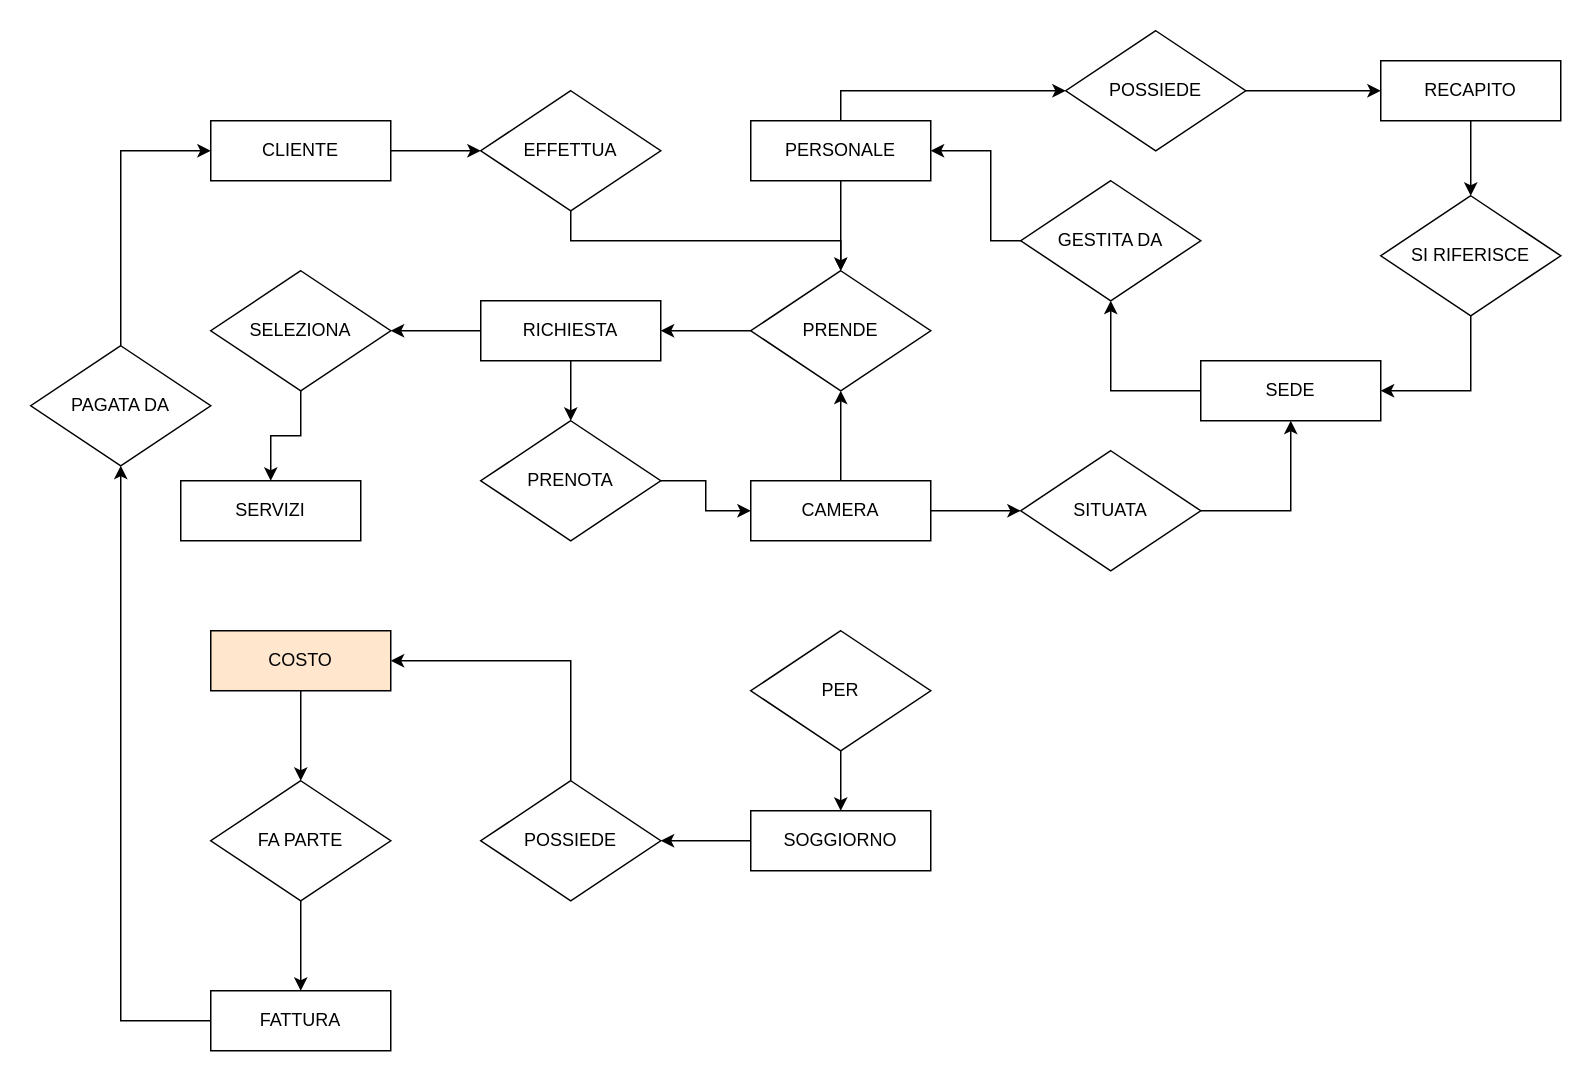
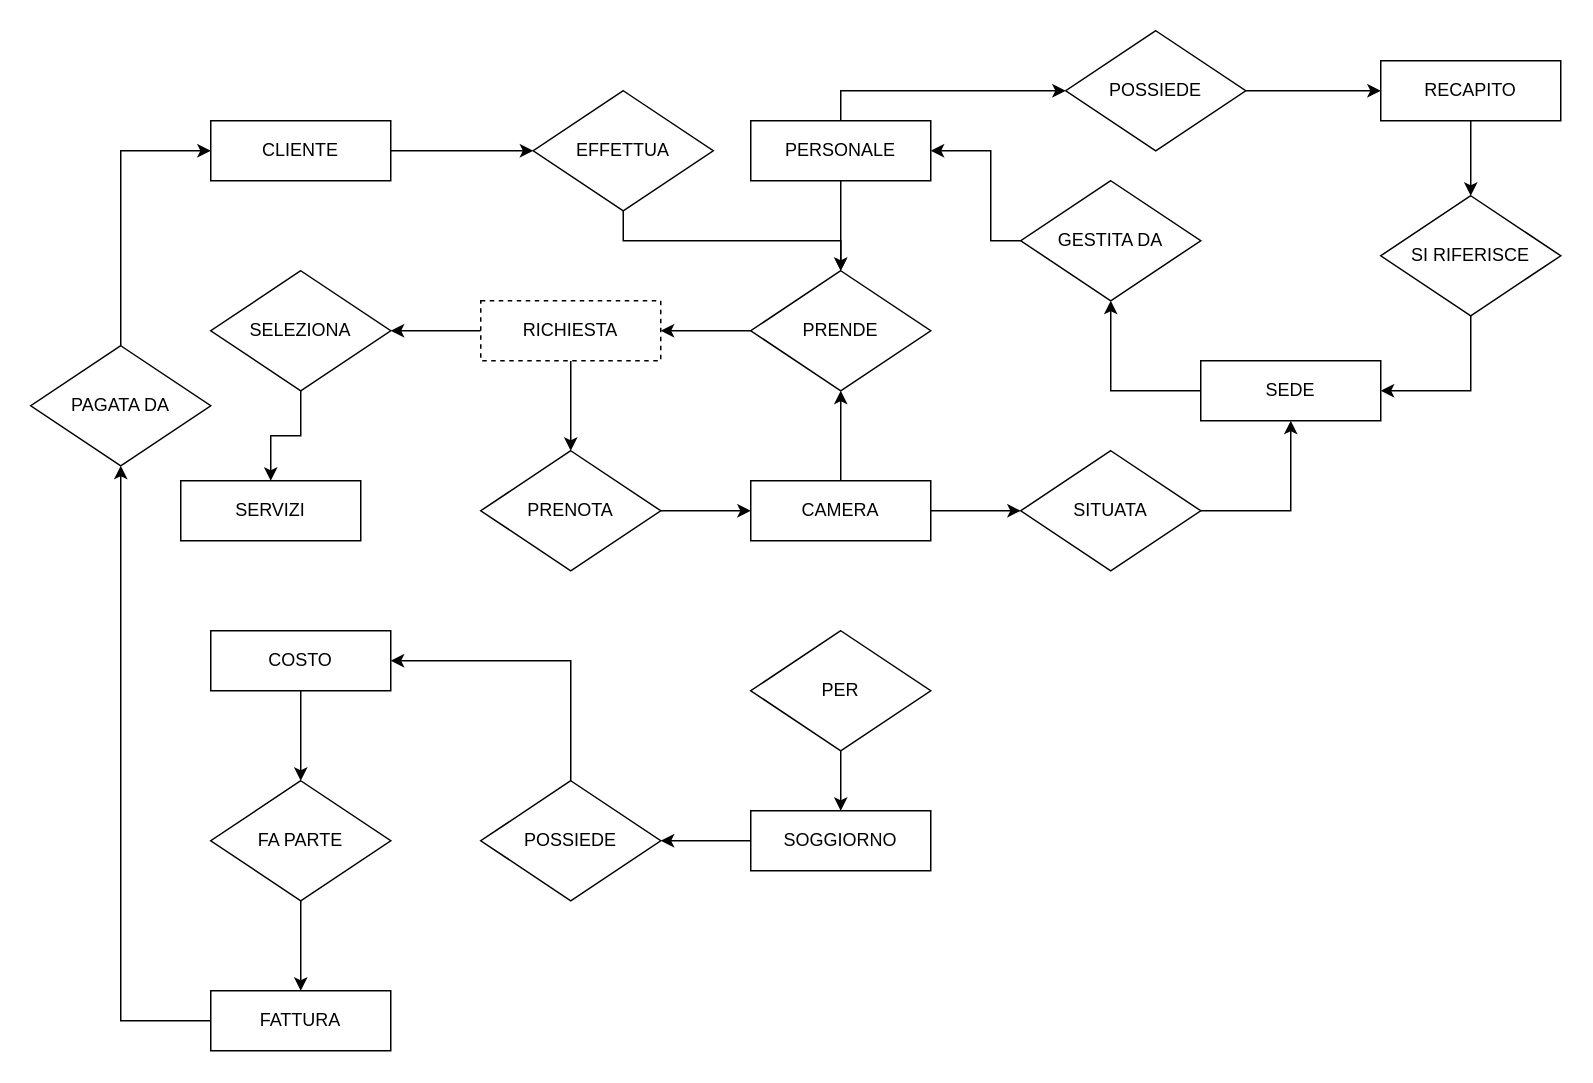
  <mxCell id="0" />
  <mxCell id="1" parent="0" />
  <mxCell id="2" style="edgeStyle=orthogonalEdgeStyle;rounded=0;orthogonalLoop=1;jettySize=auto;html=1;entryX=0;entryY=0.5;entryDx=0;entryDy=0;" edge="1" parent="1" source="3" target="5"><mxGeometry relative="1" as="geometry"><mxPoint x="340" y="100" as="targetPoint" /></mxGeometry></mxCell>
  <mxCell id="3" value="CLIENTE" style="rounded=0;whiteSpace=wrap;html=1;" vertex="1" parent="1"><mxGeometry x="140" y="80" width="120" height="40" as="geometry" /></mxCell>
  <mxCell id="4" style="edgeStyle=orthogonalEdgeStyle;rounded=0;orthogonalLoop=1;jettySize=auto;html=1;exitX=0.5;exitY=1;exitDx=0;exitDy=0;" edge="1" parent="1" source="5" target="27"><mxGeometry relative="1" as="geometry" /></mxCell>
- <mxCell id="5" value="EFFETTUA" style="rhombus;whiteSpace=wrap;html=1;" vertex="1" parent="1"><mxGeometry x="320" y="60" width="120" height="80" as="geometry" /></mxCell>
+ <mxCell id="5" value="EFFETTUA" style="rhombus;whiteSpace=wrap;html=1;" vertex="1" parent="1"><mxGeometry x="355" y="60" width="120" height="80" as="geometry" /></mxCell>
  <mxCell id="6" style="edgeStyle=orthogonalEdgeStyle;rounded=0;orthogonalLoop=1;jettySize=auto;html=1;exitX=0;exitY=0.5;exitDx=0;exitDy=0;entryX=1;entryY=0.5;entryDx=0;entryDy=0;" edge="1" parent="1" source="8" target="16"><mxGeometry relative="1" as="geometry" /></mxCell>
  <mxCell id="7" style="edgeStyle=orthogonalEdgeStyle;rounded=0;orthogonalLoop=1;jettySize=auto;html=1;exitX=0.5;exitY=1;exitDx=0;exitDy=0;entryX=0.5;entryY=0;entryDx=0;entryDy=0;" edge="1" parent="1" source="8" target="10"><mxGeometry relative="1" as="geometry" /></mxCell>
- <mxCell id="8" value="RICHIESTA" style="rounded=0;whiteSpace=wrap;html=1;" vertex="1" parent="1"><mxGeometry x="320" y="200" width="120" height="40" as="geometry" /></mxCell>
+ <mxCell id="8" value="RICHIESTA" style="rounded=0;whiteSpace=wrap;html=1;dashed=1;" vertex="1" parent="1"><mxGeometry x="320" y="200" width="120" height="40" as="geometry" /></mxCell>
  <mxCell id="9" style="edgeStyle=orthogonalEdgeStyle;rounded=0;orthogonalLoop=1;jettySize=auto;html=1;entryX=0;entryY=0.5;entryDx=0;entryDy=0;" edge="1" parent="1" source="10" target="13"><mxGeometry relative="1" as="geometry" /></mxCell>
- <mxCell id="10" value="PRENOTA" style="rhombus;whiteSpace=wrap;html=1;" vertex="1" parent="1"><mxGeometry x="320" y="280" width="120" height="80" as="geometry" /></mxCell>
+ <mxCell id="10" value="PRENOTA" style="rhombus;whiteSpace=wrap;html=1;" vertex="1" parent="1"><mxGeometry x="320" y="300" width="120" height="80" as="geometry" /></mxCell>
  <mxCell id="11" style="edgeStyle=orthogonalEdgeStyle;rounded=0;orthogonalLoop=1;jettySize=auto;html=1;" edge="1" parent="1" source="13" target="18"><mxGeometry relative="1" as="geometry" /></mxCell>
  <mxCell id="12" value="" style="edgeStyle=orthogonalEdgeStyle;rounded=0;orthogonalLoop=1;jettySize=auto;html=1;" edge="1" parent="1" source="13" target="27"><mxGeometry relative="1" as="geometry" /></mxCell>
  <mxCell id="13" value="CAMERA" style="rounded=0;whiteSpace=wrap;html=1;" vertex="1" parent="1"><mxGeometry x="500" y="320" width="120" height="40" as="geometry" /></mxCell>
  <mxCell id="14" value="SERVIZI" style="rounded=0;whiteSpace=wrap;html=1;" vertex="1" parent="1"><mxGeometry x="120" y="320" width="120" height="40" as="geometry" /></mxCell>
  <mxCell id="15" style="edgeStyle=orthogonalEdgeStyle;rounded=0;orthogonalLoop=1;jettySize=auto;html=1;exitX=0.5;exitY=1;exitDx=0;exitDy=0;" edge="1" parent="1" source="16" target="14"><mxGeometry relative="1" as="geometry" /></mxCell>
  <mxCell id="16" value="SELEZIONA" style="rhombus;whiteSpace=wrap;html=1;" vertex="1" parent="1"><mxGeometry x="140" y="180" width="120" height="80" as="geometry" /></mxCell>
  <mxCell id="17" style="edgeStyle=orthogonalEdgeStyle;rounded=0;orthogonalLoop=1;jettySize=auto;html=1;entryX=0.5;entryY=1;entryDx=0;entryDy=0;" edge="1" parent="1" source="18" target="20"><mxGeometry relative="1" as="geometry"><Array as="points"><mxPoint x="860" y="340" /></Array></mxGeometry></mxCell>
  <mxCell id="18" value="SITUATA" style="rhombus;whiteSpace=wrap;html=1;" vertex="1" parent="1"><mxGeometry x="680" y="300" width="120" height="80" as="geometry" /></mxCell>
  <mxCell id="19" style="edgeStyle=orthogonalEdgeStyle;rounded=0;orthogonalLoop=1;jettySize=auto;html=1;entryX=0.5;entryY=1;entryDx=0;entryDy=0;" edge="1" parent="1" source="20" target="22"><mxGeometry relative="1" as="geometry"><Array as="points"><mxPoint x="740" y="260" /></Array></mxGeometry></mxCell>
  <mxCell id="20" value="SEDE" style="rounded=0;whiteSpace=wrap;html=1;" vertex="1" parent="1"><mxGeometry x="800" y="240" width="120" height="40" as="geometry" /></mxCell>
  <mxCell id="21" style="edgeStyle=orthogonalEdgeStyle;rounded=0;orthogonalLoop=1;jettySize=auto;html=1;entryX=1;entryY=0.5;entryDx=0;entryDy=0;exitX=0;exitY=0.5;exitDx=0;exitDy=0;" edge="1" parent="1" source="22" target="25"><mxGeometry relative="1" as="geometry"><Array as="points"><mxPoint x="660" y="160" /><mxPoint x="660" y="100" /></Array></mxGeometry></mxCell>
  <mxCell id="22" value="GESTITA DA" style="rhombus;whiteSpace=wrap;html=1;" vertex="1" parent="1"><mxGeometry x="680" y="120" width="120" height="80" as="geometry" /></mxCell>
  <mxCell id="23" value="" style="edgeStyle=orthogonalEdgeStyle;rounded=0;orthogonalLoop=1;jettySize=auto;html=1;endArrow=open;" edge="1" parent="1" source="25" target="27"><mxGeometry relative="1" as="geometry" /></mxCell>
  <mxCell id="24" style="edgeStyle=orthogonalEdgeStyle;rounded=0;orthogonalLoop=1;jettySize=auto;html=1;entryX=0;entryY=0.5;entryDx=0;entryDy=0;" edge="1" parent="1" source="25" target="45"><mxGeometry relative="1" as="geometry"><Array as="points"><mxPoint x="560" y="60" /></Array></mxGeometry></mxCell>
  <mxCell id="25" value="PERSONALE" style="rounded=0;whiteSpace=wrap;html=1;" vertex="1" parent="1"><mxGeometry x="500" y="80" width="120" height="40" as="geometry" /></mxCell>
  <mxCell id="26" style="edgeStyle=orthogonalEdgeStyle;rounded=0;orthogonalLoop=1;jettySize=auto;html=1;entryX=1;entryY=0.5;entryDx=0;entryDy=0;" edge="1" parent="1" source="27" target="8"><mxGeometry relative="1" as="geometry" /></mxCell>
  <mxCell id="27" value="PRENDE" style="rhombus;whiteSpace=wrap;html=1;rounded=0;" vertex="1" parent="1"><mxGeometry x="500" y="180" width="120" height="80" as="geometry" /></mxCell>
  <mxCell id="28" value="" style="edgeStyle=orthogonalEdgeStyle;rounded=0;orthogonalLoop=1;jettySize=auto;html=1;" edge="1" parent="1" source="29" target="31"><mxGeometry relative="1" as="geometry" /></mxCell>
  <mxCell id="29" value="PER" style="rhombus;whiteSpace=wrap;html=1;rounded=0;" vertex="1" parent="1"><mxGeometry x="500" y="420" width="120" height="80" as="geometry" /></mxCell>
  <mxCell id="30" style="edgeStyle=orthogonalEdgeStyle;rounded=0;orthogonalLoop=1;jettySize=auto;html=1;entryX=1;entryY=0.5;entryDx=0;entryDy=0;" edge="1" parent="1" source="31" target="33"><mxGeometry relative="1" as="geometry" /></mxCell>
  <mxCell id="31" value="SOGGIORNO" style="whiteSpace=wrap;html=1;rounded=0;" vertex="1" parent="1"><mxGeometry x="500" y="540" width="120" height="40" as="geometry" /></mxCell>
  <mxCell id="32" value="" style="edgeStyle=orthogonalEdgeStyle;rounded=0;orthogonalLoop=1;jettySize=auto;html=1;" edge="1" parent="1" source="33" target="36"><mxGeometry relative="1" as="geometry"><Array as="points"><mxPoint x="380" y="440" /></Array></mxGeometry></mxCell>
  <mxCell id="33" value="POSSIEDE" style="rhombus;whiteSpace=wrap;html=1;rounded=0;" vertex="1" parent="1"><mxGeometry x="320" y="520" width="120" height="80" as="geometry" /></mxCell>
  <mxCell id="34" style="edgeStyle=orthogonalEdgeStyle;rounded=0;orthogonalLoop=1;jettySize=auto;html=1;entryX=0.5;entryY=1;entryDx=0;entryDy=0;exitX=0;exitY=0.5;exitDx=0;exitDy=0;" edge="1" parent="1" source="41" target="38"><mxGeometry relative="1" as="geometry"><Array as="points"><mxPoint x="80" y="680" /></Array></mxGeometry></mxCell>
  <mxCell id="35" value="" style="edgeStyle=orthogonalEdgeStyle;rounded=0;orthogonalLoop=1;jettySize=auto;html=1;" edge="1" parent="1" source="36" target="40"><mxGeometry relative="1" as="geometry" /></mxCell>
- <mxCell id="36" value="COSTO" style="whiteSpace=wrap;html=1;rounded=0;fillColor=#ffe6cc;" vertex="1" parent="1"><mxGeometry x="140" y="420" width="120" height="40" as="geometry" /></mxCell>
+ <mxCell id="36" value="COSTO" style="whiteSpace=wrap;html=1;rounded=0;" vertex="1" parent="1"><mxGeometry x="140" y="420" width="120" height="40" as="geometry" /></mxCell>
  <mxCell id="37" style="edgeStyle=orthogonalEdgeStyle;rounded=0;orthogonalLoop=1;jettySize=auto;html=1;entryX=0;entryY=0.5;entryDx=0;entryDy=0;" edge="1" parent="1" source="38" target="3"><mxGeometry relative="1" as="geometry"><Array as="points"><mxPoint x="80" y="100" /></Array></mxGeometry></mxCell>
  <mxCell id="38" value="PAGATA DA" style="rhombus;whiteSpace=wrap;html=1;rounded=0;" vertex="1" parent="1"><mxGeometry x="20" y="230" width="120" height="80" as="geometry" /></mxCell>
  <mxCell id="39" value="" style="edgeStyle=orthogonalEdgeStyle;rounded=0;orthogonalLoop=1;jettySize=auto;html=1;" edge="1" parent="1" source="40" target="41"><mxGeometry relative="1" as="geometry" /></mxCell>
  <mxCell id="40" value="FA PARTE" style="rhombus;whiteSpace=wrap;html=1;rounded=0;" vertex="1" parent="1"><mxGeometry x="140" y="520" width="120" height="80" as="geometry" /></mxCell>
  <mxCell id="41" value="FATTURA" style="whiteSpace=wrap;html=1;rounded=0;" vertex="1" parent="1"><mxGeometry x="140" y="660" width="120" height="40" as="geometry" /></mxCell>
  <mxCell id="42" value="" style="edgeStyle=orthogonalEdgeStyle;rounded=0;orthogonalLoop=1;jettySize=auto;html=1;" edge="1" parent="1" source="43" target="47"><mxGeometry relative="1" as="geometry" /></mxCell>
  <mxCell id="43" value="RECAPITO" style="rounded=0;whiteSpace=wrap;html=1;" vertex="1" parent="1"><mxGeometry x="920" y="40" width="120" height="40" as="geometry" /></mxCell>
  <mxCell id="44" style="edgeStyle=orthogonalEdgeStyle;rounded=0;orthogonalLoop=1;jettySize=auto;html=1;entryX=0;entryY=0.5;entryDx=0;entryDy=0;" edge="1" parent="1" source="45" target="43"><mxGeometry relative="1" as="geometry" /></mxCell>
  <mxCell id="45" value="POSSIEDE" style="rhombus;whiteSpace=wrap;html=1;rounded=0;" vertex="1" parent="1"><mxGeometry x="710" y="20" width="120" height="80" as="geometry" /></mxCell>
  <mxCell id="46" style="edgeStyle=orthogonalEdgeStyle;rounded=0;orthogonalLoop=1;jettySize=auto;html=1;entryX=1;entryY=0.5;entryDx=0;entryDy=0;exitX=0.5;exitY=1;exitDx=0;exitDy=0;" edge="1" parent="1" source="47" target="20"><mxGeometry relative="1" as="geometry"><Array as="points"><mxPoint x="980" y="260" /></Array></mxGeometry></mxCell>
  <mxCell id="47" value="SI RIFERISCE" style="rhombus;whiteSpace=wrap;html=1;rounded=0;" vertex="1" parent="1"><mxGeometry x="920" y="130" width="120" height="80" as="geometry" /></mxCell>
